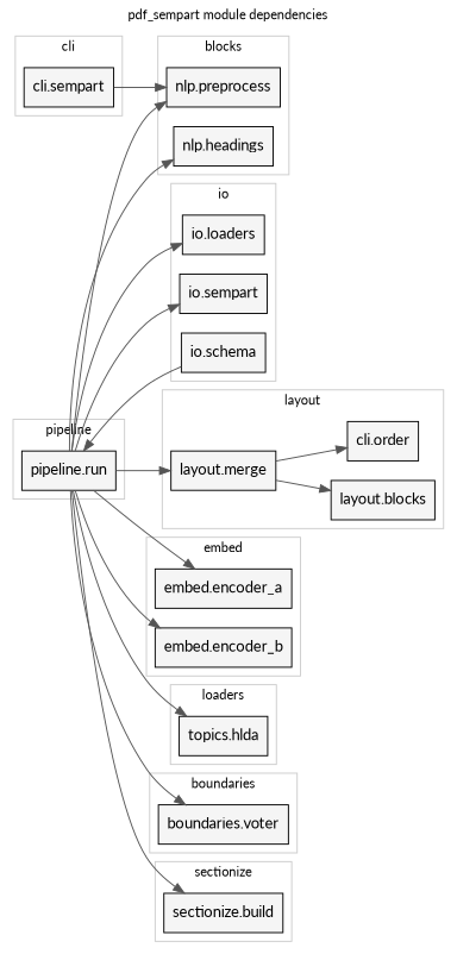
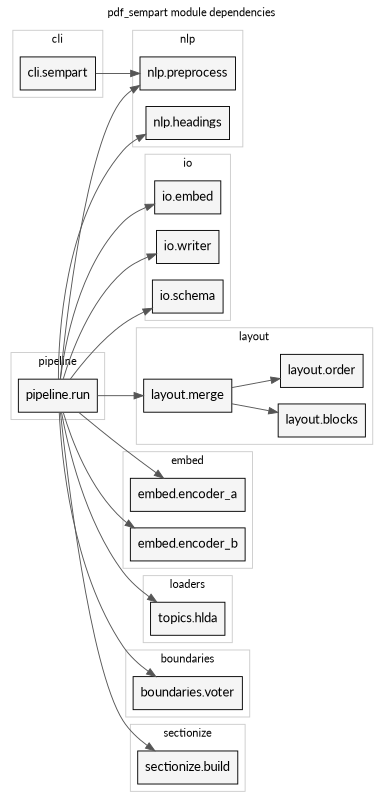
  digraph {
    fontname=Lato
    fontsize=12
    label="pdf_sempart module dependencies"
    labelloc=t
    rankdir=LR
    node [fillcolor="#f5f5f5" fontname=Lato shape=box style=filled]
    edge [color="#555555" fontname=Lato]
    "cli.sempart"
    "pipeline.run"
-   "io.loaders"
-   "io.writer" [label="io.sempart"]
+   "io.loaders" [label="io.embed"]
+   "io.writer"
    "io.schema"
    "layout.blocks"
-   "layout.order" [label="cli.order"]
+   "layout.order"
    "layout.merge"
    "embed.encoder_a"
    "embed.encoder_b"
    "nlp.preprocess"
    "nlp.headings"
    "topics.hlda"
    "boundaries.voter"
    "sectionize.build"
    subgraph cluster_1 {
      color="#cccccc"
      label=cli
      "cli.sempart"
    }
    subgraph cluster_2 {
      color="#cccccc"
      label=pipeline
      "pipeline.run"
    }
    subgraph cluster_3 {
      color="#cccccc"
      label=io
      "io.loaders"
      "io.writer"
      "io.schema"
    }
    subgraph cluster_4 {
      color="#cccccc"
      label=layout
      "layout.blocks"
      "layout.order"
      "layout.merge"
    }
    subgraph cluster_5 {
      color="#cccccc"
      label=embed
      "embed.encoder_a"
      "embed.encoder_b"
    }
    subgraph cluster_6 {
      color="#cccccc"
-     label=blocks
+     label=nlp
      "nlp.preprocess"
      "nlp.headings"
    }
    subgraph cluster_7 {
      color="#cccccc"
      label=loaders
      "topics.hlda"
    }
    subgraph cluster_8 {
      color="#cccccc"
      label=boundaries
      "boundaries.voter"
    }
    subgraph cluster_9 {
      color="#cccccc"
      label=sectionize
      "sectionize.build"
    }
    "cli.sempart" -> "nlp.preprocess"
    "pipeline.run" -> "io.loaders"
    "pipeline.run" -> "io.writer"
-   "io.schema" -> "pipeline.run"
+   "pipeline.run" -> "io.schema"
    "pipeline.run" -> "layout.merge"
    "pipeline.run" -> "embed.encoder_a"
    "pipeline.run" -> "embed.encoder_b"
    "pipeline.run" -> "nlp.preprocess"
    "pipeline.run" -> "nlp.headings"
    "pipeline.run" -> "topics.hlda"
    "pipeline.run" -> "boundaries.voter"
    "pipeline.run" -> "sectionize.build"
    "layout.merge" -> "layout.blocks"
    "layout.merge" -> "layout.order"
  }
